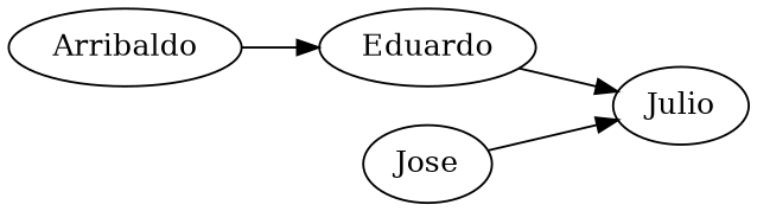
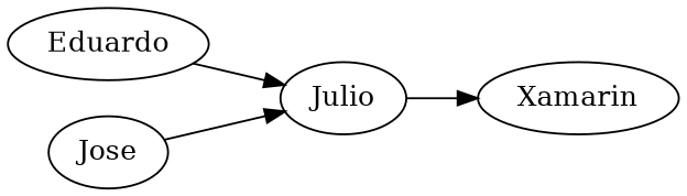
  digraph {
    rankdir=LR
-   n1 [label=Arribaldo]
    n2 [label=Eduardo]
    n3 [label=Julio]
    n4 [label=Jose]
-   n1 -> n2
+   n5 [label=Xamarin]
    n2 -> n3
+   n3 -> n5
    n4 -> n3
  }
